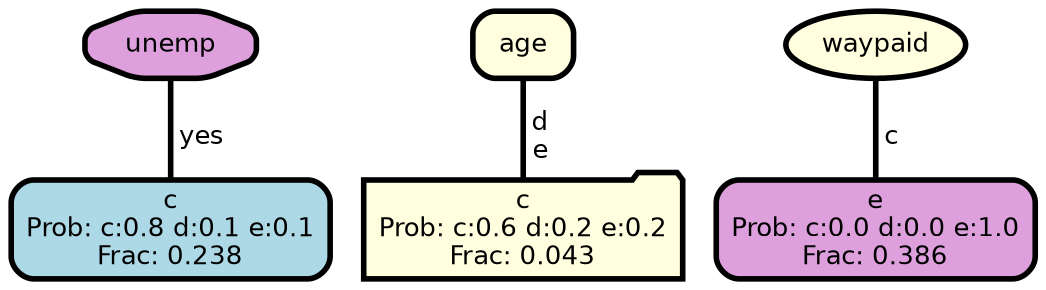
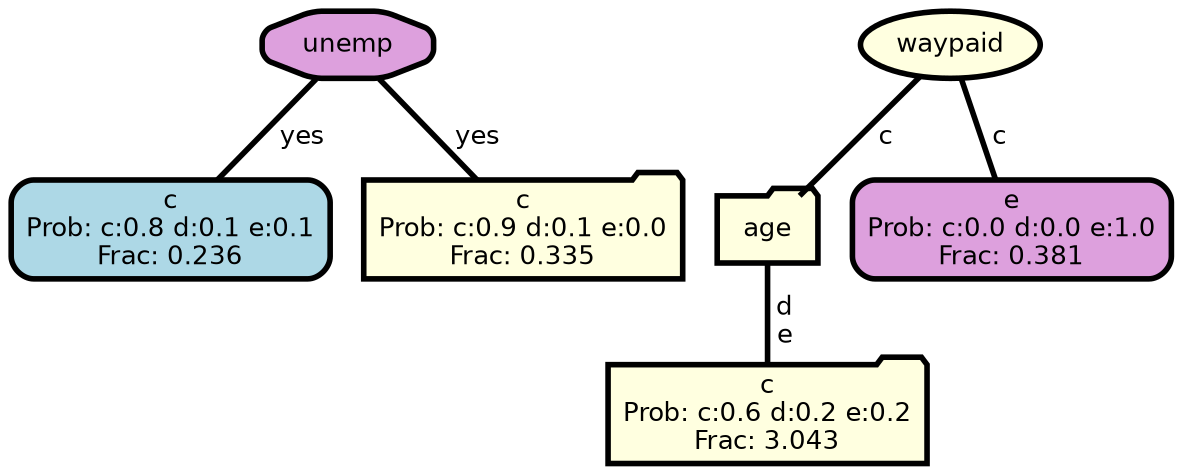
  graph {
    ranksep="0 equally"
    splines=straight
    node [color=black fillcolor=lightyellow fontcolor=black fontname=helvetica penwidth=3 shape=folder style="filled, rounded"]
    edge [color=black fontname=helvetica penwidth=3]
-   n1 [fillcolor=lightblue label="c\nProb: c:0.8 d:0.1 e:0.1\nFrac: 0.238" shape=box]
+   n1 [fillcolor=lightblue label="c\nProb: c:0.8 d:0.1 e:0.1\nFrac: 0.236" shape=box]
    n2 [fillcolor=plum label=unemp shape=octagon]
-   n4 [label=age shape=box]
-   n5 [label="c\nProb: c:0.6 d:0.2 e:0.2\nFrac: 0.043"]
+   n3 [label="c\nProb: c:0.9 d:0.1 e:0.0\nFrac: 0.335"]
+   n4 [label=age]
+   n5 [label="c\nProb: c:0.6 d:0.2 e:0.2\nFrac: 3.043"]
    n6 [label=waypaid shape=ellipse]
-   n7 [fillcolor=plum label="e\nProb: c:0.0 d:0.0 e:1.0\nFrac: 0.386" shape=box]
+   n7 [fillcolor=plum label="e\nProb: c:0.0 d:0.0 e:1.0\nFrac: 0.381" shape=box]
    subgraph sub_1 {
      rank=same
    }
    n2 -- n1 [label=" yes"]
+   n2 -- n3 [label=" yes"]
    n4 -- n5 [label=" d\n e"]
+   n6 -- n4 [label=" c"]
    n6 -- n7 [label=" c"]
  }
